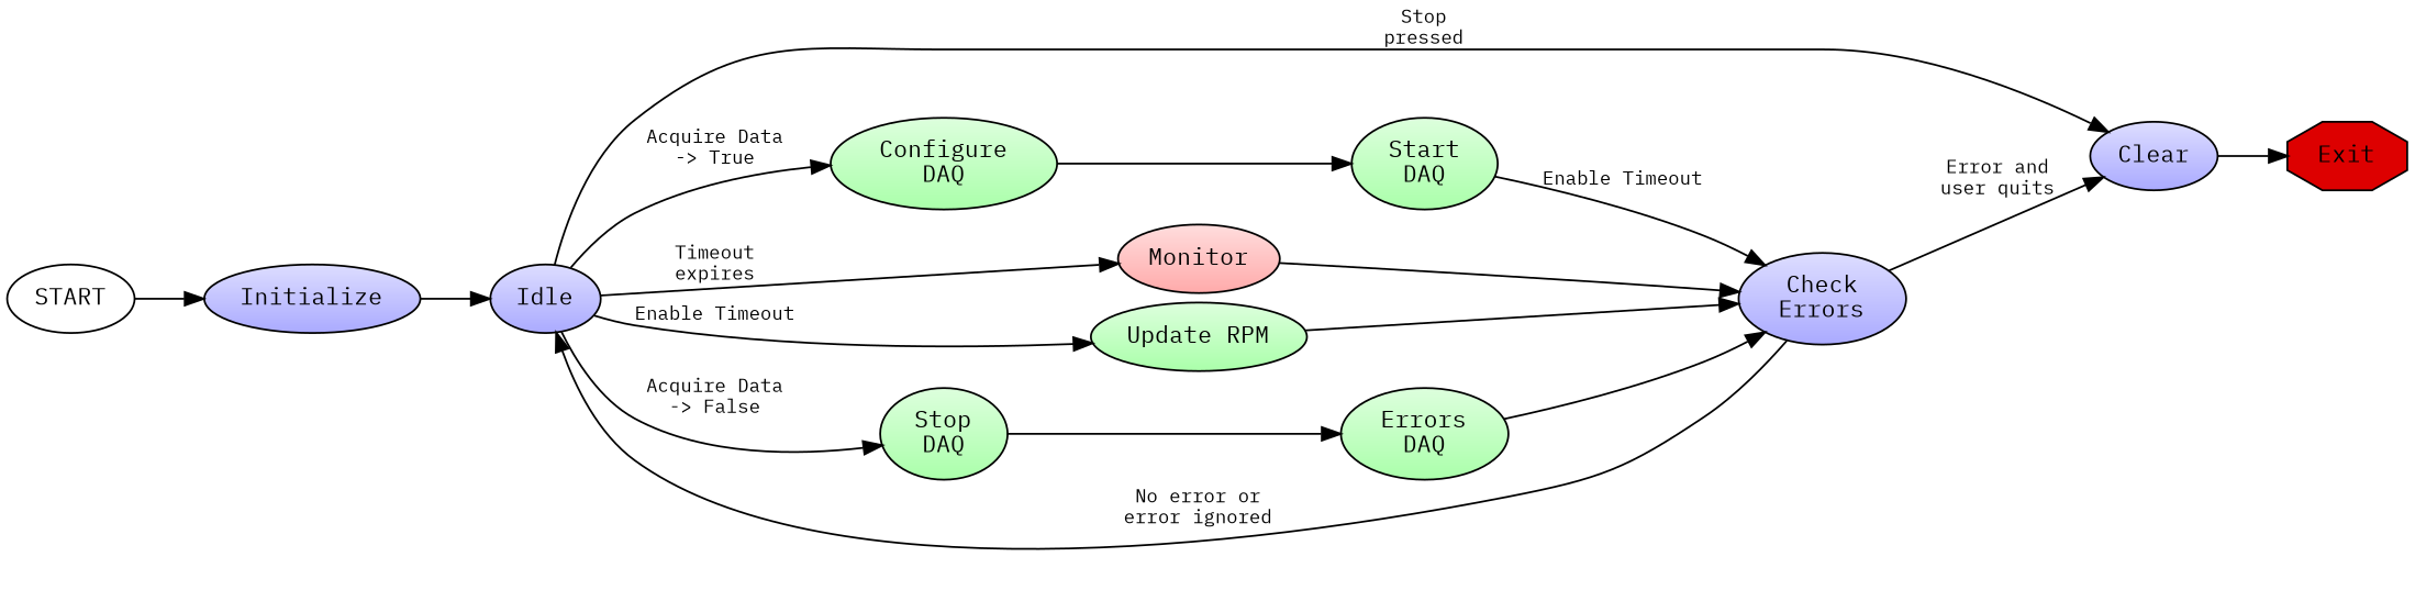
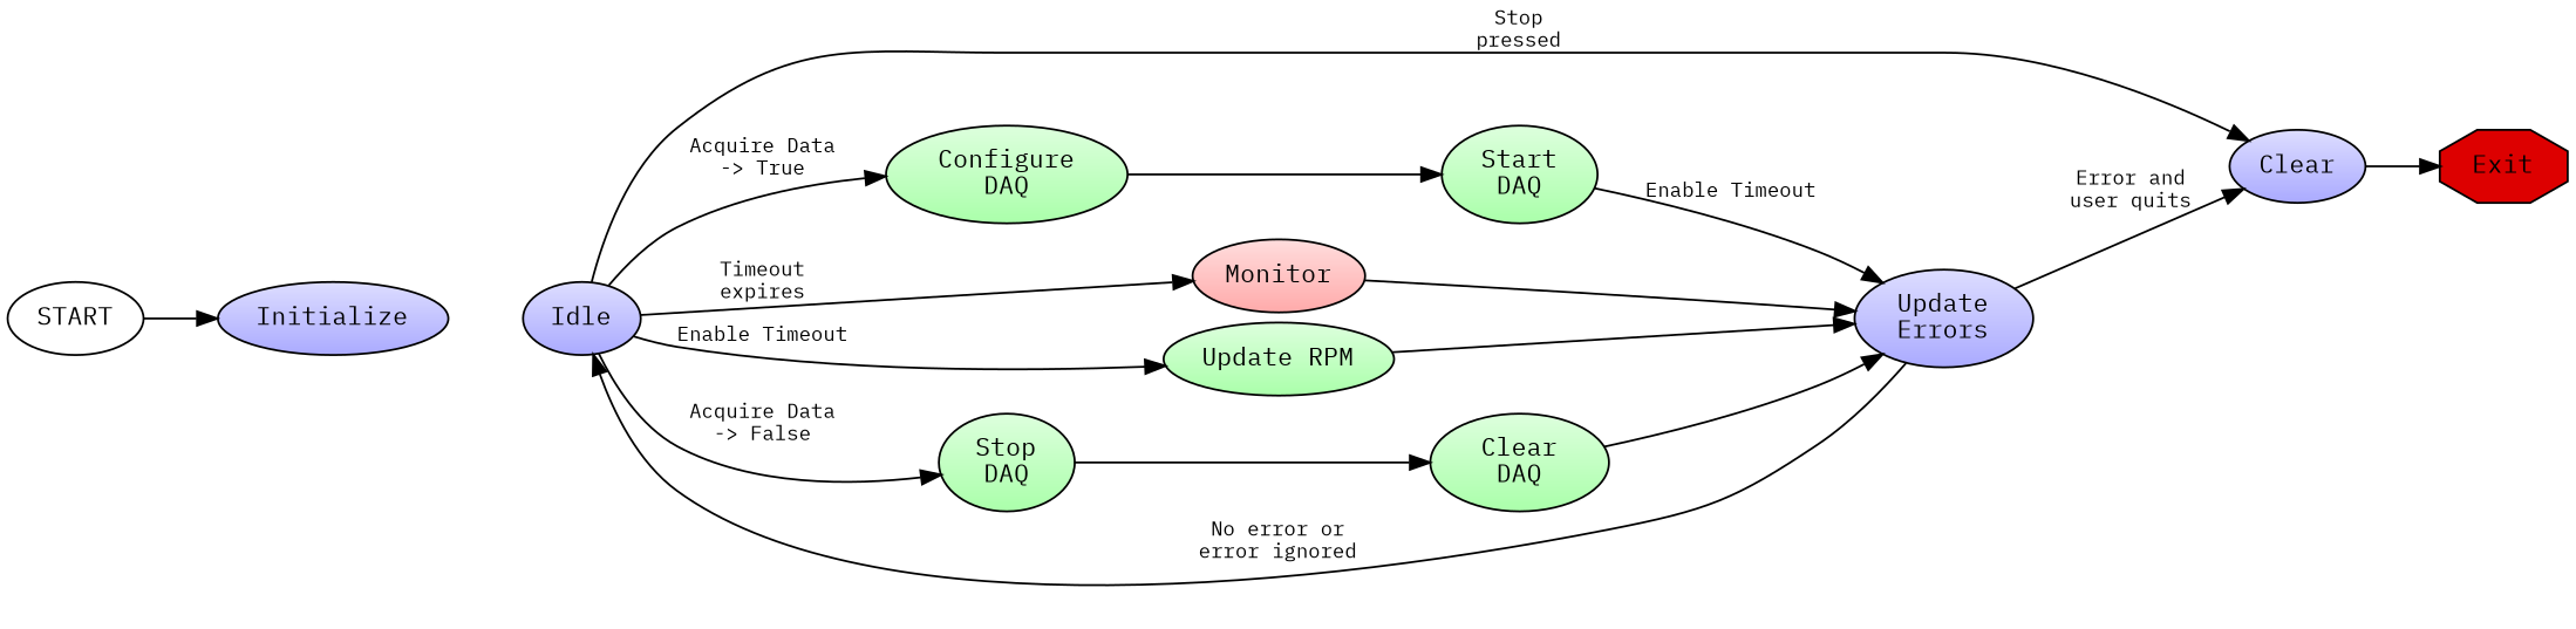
  digraph {
    fontname="IBM Plex Mono"
    rankdir=LR
    node [fillcolor="#AAFFAA:#DDFFDD" fontname="IBM Plex Mono" fontsize=12 gradientangle=90 style=filled]
    edge [fontname="IBM Plex Mono" fontsize=10]
    START [fillcolor=white]
    n2 [fillcolor="#AAAAFF:#DDDDFF" label=Initialize]
    n3 [fillcolor="#AAAAFF:#DDDDFF" label=Idle]
    n4 [fillcolor="#AAAAFF:#DDDDFF" label=Clear]
    n5 [label="Configure\nDAQ"]
    n6 [fillcolor="#FFAAAA:#FFDDDD" label=Monitor]
    n7 [label="Update RPM"]
    n8 [label="Stop\nDAQ"]
    n9 [fillcolor="#DD0000" label=Exit shape=octagon]
    n10 [label="Start\nDAQ"]
-   n11 [fillcolor="#AAAAFF:#DDDDFF" label="Check\nErrors"]
-   n12 [label="Errors\nDAQ"]
+   n11 [fillcolor="#AAAAFF:#DDDDFF" label="Update\nErrors"]
+   n12 [label="Clear\nDAQ"]
    START -> n2
-   n2 -> n3
    n3 -> n4 [label="Stop\npressed"]
    n3 -> n5 [label="Acquire Data\n-> True"]
    n3 -> n6 [label="Timeout\nexpires"]
    n3 -> n7 [label="Enable Timeout"]
    n3 -> n8 [label="Acquire Data\n-> False"]
    n4 -> n9
    n5 -> n10
    n6 -> n11
    n7 -> n11
    n8 -> n12
    n10 -> n11 [label="Enable Timeout"]
    n11 -> n3 [label="No error or\nerror ignored"]
    n11 -> n4 [label="Error and\nuser quits"]
    n12 -> n11
  }
